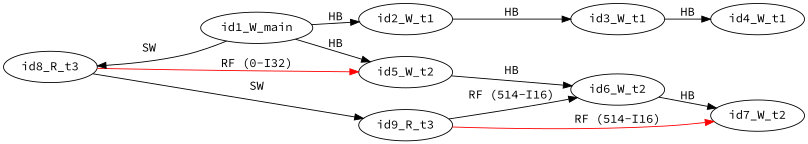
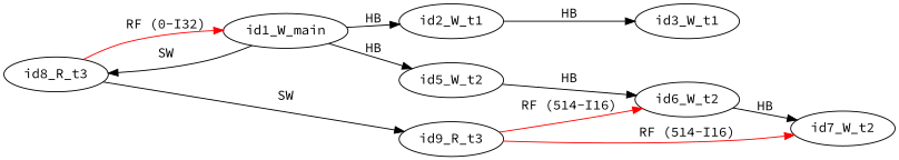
  digraph {
    fontname="Source Code Pro"
    rankdir=LR
    splines=true
    node [fontname="Source Code Pro"]
    edge [color=black fontname="Source Code Pro"]
    id8_R_t3
    id1_W_main
    id9_R_t3
    id2_W_t1
    id5_W_t2
    id6_W_t2
    id7_W_t2
    id3_W_t1
-   id4_W_t1
-   id8_R_t3 -> id5_W_t2 [color=red label="RF (0-I32)"]
+   id8_R_t3 -> id1_W_main [color=red label="RF (0-I32)"]
    id8_R_t3 -> id9_R_t3 [label=SW]
    id1_W_main -> id8_R_t3 [label=SW]
    id1_W_main -> id2_W_t1 [label=HB]
    id1_W_main -> id5_W_t2 [label=HB]
-   id9_R_t3 -> id6_W_t2 [label="RF (514-I16)"]
+   id9_R_t3 -> id6_W_t2 [color=red label="RF (514-I16)"]
    id9_R_t3 -> id7_W_t2 [color=red label="RF (514-I16)"]
    id2_W_t1 -> id3_W_t1 [label=HB]
    id5_W_t2 -> id6_W_t2 [label=HB]
    id6_W_t2 -> id7_W_t2 [label=HB]
-   id3_W_t1 -> id4_W_t1 [label=HB]
  }
